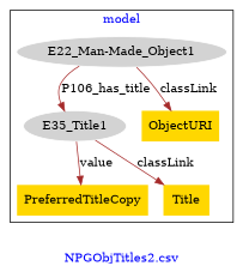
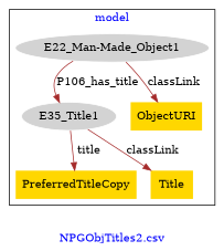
  digraph {
    fontcolor=blue
    label="NPGObjTitles2.csv"
    remincross=true
    node [fillcolor=gold style=filled shape=plaintext]
    edge [color=brown fontcolor=black]
    n1 [color=white fillcolor=lightgray label="E22_Man-Made_Object1" shape=""]
    n2 [color=white fillcolor=lightgray label=E35_Title1 shape=""]
    n3 [label=ObjectURI]
    n4 [label=PreferredTitleCopy]
    n5 [label=Title]
    subgraph cluster_1 {
      label=model
      n1
      n2
      n3
      n4
      n5
    }
    n1 -> n2 [label=P106_has_title]
    n1 -> n3 [label=classLink]
-   n2 -> n4 [label=value]
+   n2 -> n4 [label=title]
    n2 -> n5 [label=classLink]
  }
